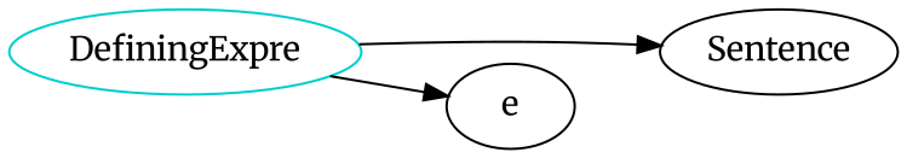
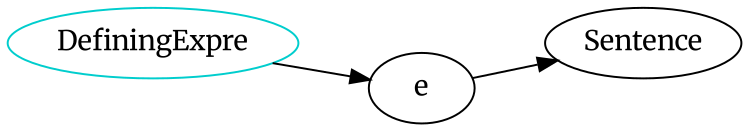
  digraph {
    fontname=Merriweather
    rankdir=LR
    node [fontname=Merriweather]
    edge [fontname=Merriweather]
    n1 [color=cyan3 label=DefiningExpre shape=oval]
    Sentence
    e
-   n1 -> Sentence
+   e -> Sentence
    n1 -> e
  }
